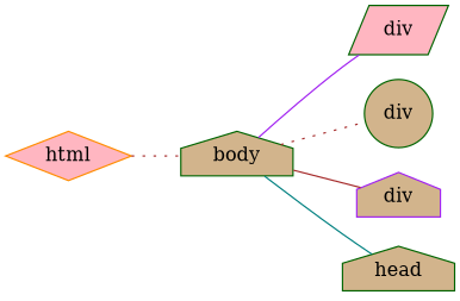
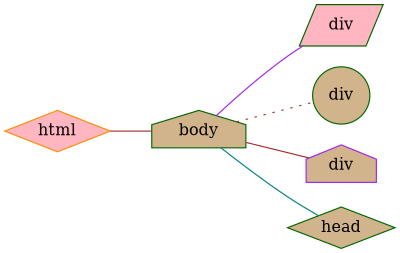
  graph {
    rankdir=LR
    node [color=darkgreen fillcolor=tan shape=house style=filled]
    edge [color=brown style=solid]
    n1 [fillcolor=lightpink label=div shape=parallelogram]
    n2 [label=div shape=circle]
    n3 [color=purple label=div]
    html [color=darkorange fillcolor=lightpink shape=diamond]
    body
-   head
-   html -- body [style=dotted]
+   head [shape=diamond]
+   html -- body
    body -- n1 [color=purple]
    body -- n2 [style=dotted]
    body -- n3
    body -- head [color=teal]
  }
